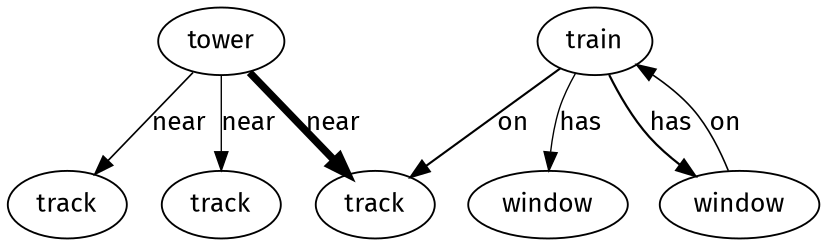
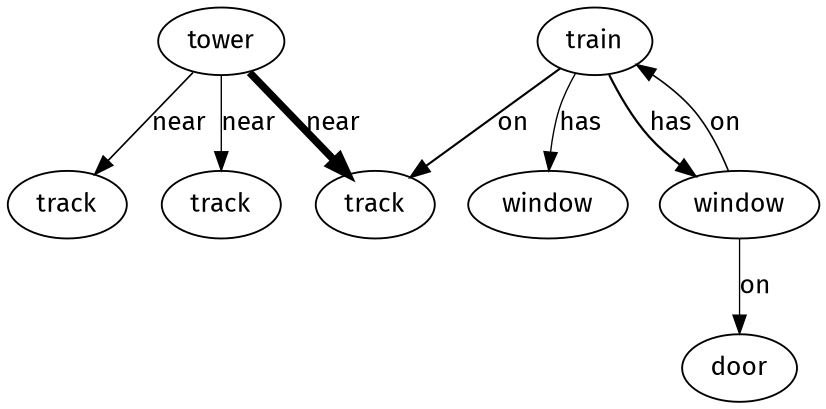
  digraph {
    fontname="Fira Sans"
    node [fontname="Fira Sans"]
    edge [fontname="Fira Sans"]
    n1 [label=tower]
    n2 [label=track]
    n3 [label=track]
    n4 [label=track]
    n5 [label=train]
    n6 [label=window]
    n7 [label=window]
+   n8 [label=door]
    n1 -> n2 [label=near penwidth=4.0]
    n1 -> n3 [label=near penwidth=0.8840471490914773]
    n1 -> n4 [label=near penwidth=0.7342084721950801]
    n5 -> n2 [label=on penwidth=1.1332715149768449]
    n5 -> n6 [label=has penwidth=1.1811901151306152]
    n5 -> n7 [label=has penwidth=0.7337126561963159]
    n6 -> n5 [label=on penwidth=0.858531086101852]
+   n6 -> n8 [label=on penwidth=0.6936332937908567]
  }
